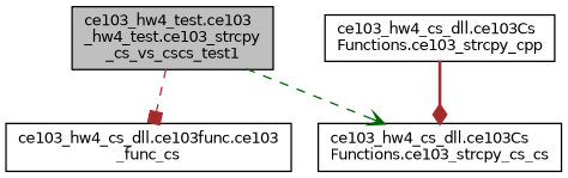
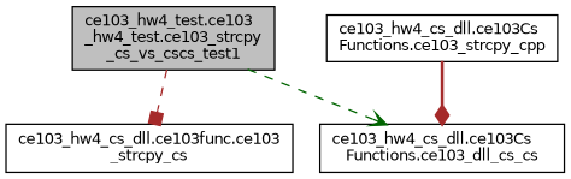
  digraph {
    rankdir=TB
    node [color=black fillcolor=white fontname=Helvetica fontsize=10 shape=record style=filled]
    edge [color=brown fontname=Helvetica fontsize=10 labelfontname=Helvetica labelfontsize=10 style=dashed]
    n1 [fillcolor=grey75 fontcolor=black height=0.2 label="ce103_hw4_test.ce103\l_hw4_test.ce103_strcpy\l_cs_vs_cscs_test1" width=0.4]
-   n2 [height=0.2 label="ce103_hw4_cs_dll.ce103func.ce103\l_func_cs" width=0.4]
-   n3 [height=0.2 label="ce103_hw4_cs_dll.ce103Cs\lFunctions.ce103_strcpy_cs_cs" width=0.4]
+   n2 [height=0.2 label="ce103_hw4_cs_dll.ce103func.ce103\l_strcpy_cs" width=0.4]
+   n3 [height=0.2 label="ce103_hw4_cs_dll.ce103Cs\lFunctions.ce103_dll_cs_cs" width=0.4]
    n4 [height=0.2 label="ce103_hw4_cs_dll.ce103Cs\lFunctions.ce103_strcpy_cpp" width=0.4]
    n1 -> n2 [arrowhead=box]
    n1 -> n3 [arrowhead=vee color=darkgreen]
    n4 -> n3 [arrowhead=diamond style=bold]
  }
